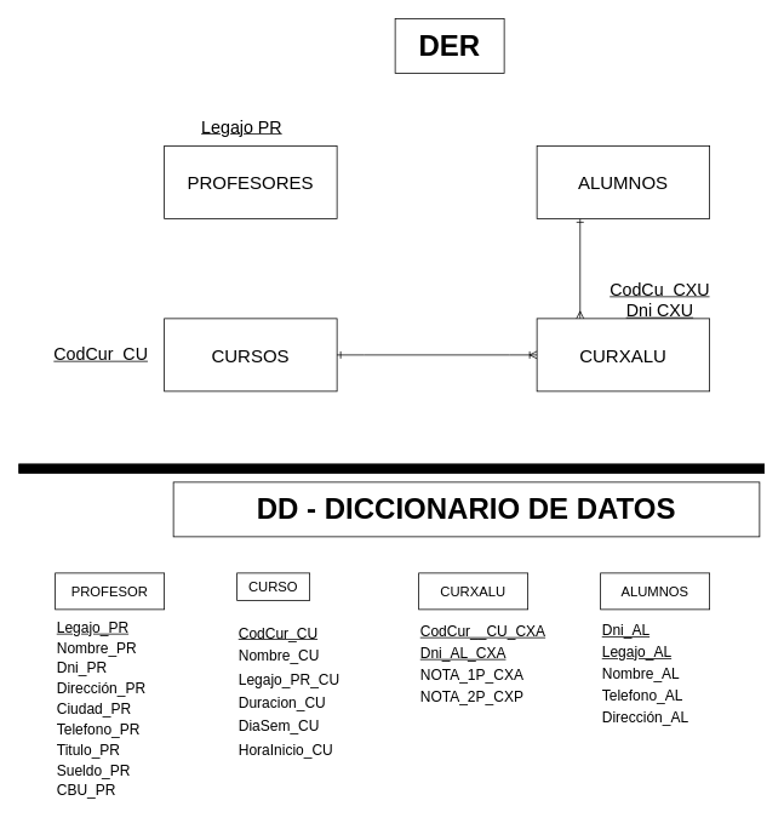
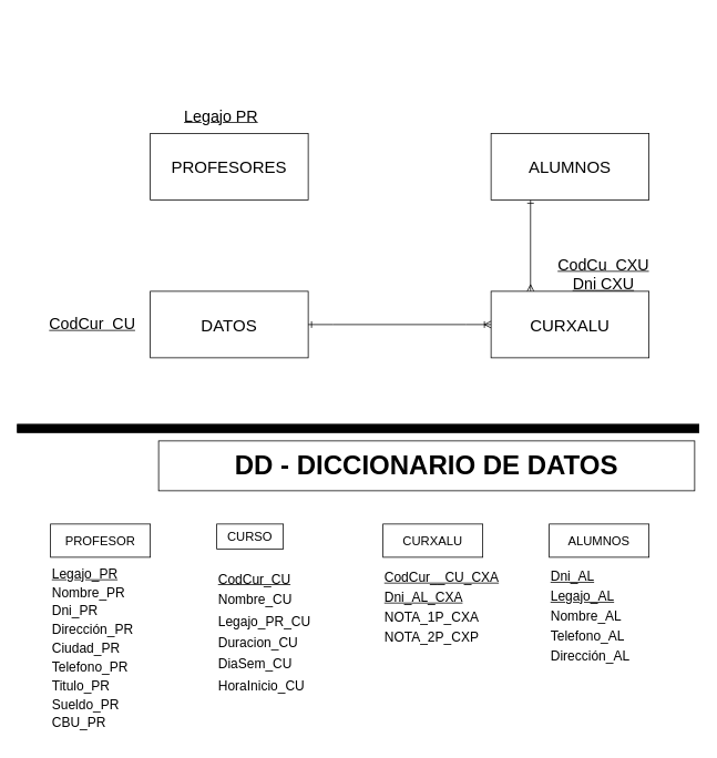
  <mxCell id="0" />
  <mxCell id="1" parent="0" />
  <mxCell id="2" value="&lt;font style=&quot;font-size: 20px;&quot;&gt;PROFESORES&lt;/font&gt;" style="rounded=0;whiteSpace=wrap;html=1;" parent="1" vertex="1"><mxGeometry x="180" y="160" width="190" height="80" as="geometry" /></mxCell>
  <mxCell id="3" style="edgeStyle=orthogonalEdgeStyle;rounded=0;orthogonalLoop=1;jettySize=auto;html=1;exitX=0.25;exitY=1;exitDx=0;exitDy=0;endArrow=ERmany;endFill=0;startArrow=ERone;startFill=0;entryX=0.25;entryY=0;entryDx=0;entryDy=0;" parent="1" source="6" target="4" edge="1"><mxGeometry relative="1" as="geometry"><mxPoint x="560" y="280" as="targetPoint" /></mxGeometry></mxCell>
  <mxCell id="4" value="&lt;font style=&quot;font-size: 20px;&quot;&gt;CURXALU&lt;/font&gt;&lt;span style=&quot;color: rgba(0, 0, 0, 0); font-family: monospace; font-size: 0px; text-align: start; text-wrap-mode: nowrap;&quot;&gt;%3CmxGraphModel%3E%3Croot%3E%3CmxCell%20id%3D%220%22%2F%3E%3CmxCell%20id%3D%221%22%20parent%3D%220%22%2F%3E%3CmxCell%20id%3D%222%22%20value%3D%22%26lt%3Bfont%20style%3D%26quot%3Bfont-size%3A%2020px%3B%26quot%3B%26gt%3BCURSOS%26lt%3B%2Ffont%26gt%3B%22%20style%3D%22rounded%3D0%3BwhiteSpace%3Dwrap%3Bhtml%3D1%3B%22%20vertex%3D%221%22%20parent%3D%221%22%3E%3CmxGeometry%20x%3D%22150%22%20y%3D%22-130%22%20width%3D%22190%22%20height%3D%2280%22%20as%3D%22geometry%22%2F%3E%3C%2FmxCell%3E%3C%2Froot%3E%3C%2FmxGraphModel%3E&lt;/span&gt;" style="rounded=0;whiteSpace=wrap;html=1;" parent="1" vertex="1"><mxGeometry x="590" y="350" width="190" height="80" as="geometry" /></mxCell>
- <mxCell id="5" value="&lt;font style=&quot;font-size: 20px;&quot;&gt;CURSOS&lt;/font&gt;" style="rounded=0;whiteSpace=wrap;html=1;" parent="1" vertex="1"><mxGeometry x="180" y="350" width="190" height="80" as="geometry" /></mxCell>
+ <mxCell id="5" value="&lt;font style=&quot;font-size: 20px;&quot;&gt;DATOS&lt;/font&gt;" style="rounded=0;whiteSpace=wrap;html=1;" parent="1" vertex="1"><mxGeometry x="180" y="350" width="190" height="80" as="geometry" /></mxCell>
  <mxCell id="6" value="&lt;font style=&quot;font-size: 20px;&quot;&gt;ALUMNOS&lt;/font&gt;" style="rounded=0;whiteSpace=wrap;html=1;" parent="1" vertex="1"><mxGeometry x="590" y="160" width="190" height="80" as="geometry" /></mxCell>
  <mxCell id="7" value="&lt;u&gt;&lt;font style=&quot;font-size: 19px;&quot;&gt;Legajo PR&lt;/font&gt;&lt;/u&gt;" style="text;html=1;align=center;verticalAlign=middle;resizable=0;points=[];autosize=1;strokeColor=none;fillColor=none;strokeWidth=4;" parent="1" vertex="1"><mxGeometry x="210" y="120" width="110" height="40" as="geometry" /></mxCell>
  <mxCell id="8" value="&lt;span style=&quot;font-size: 19px;&quot;&gt;&lt;u&gt;CodCur&amp;nbsp; CU&lt;/u&gt;&lt;/span&gt;" style="text;html=1;align=center;verticalAlign=middle;resizable=0;points=[];autosize=1;strokeColor=none;fillColor=none;strokeWidth=4;" parent="1" vertex="1"><mxGeometry x="45" y="370" width="130" height="40" as="geometry" /></mxCell>
  <mxCell id="9" value="&lt;span style=&quot;font-size: 19px;&quot;&gt;&lt;u&gt;CodCu&amp;nbsp; CXU&lt;/u&gt;&lt;/span&gt;&lt;div&gt;&lt;span style=&quot;font-size: 19px;&quot;&gt;&lt;u&gt;Dni CXU&lt;/u&gt;&lt;/span&gt;&lt;/div&gt;" style="text;html=1;align=center;verticalAlign=middle;resizable=0;points=[];autosize=1;strokeColor=none;fillColor=none;strokeWidth=4;" parent="1" vertex="1"><mxGeometry x="660" y="300" width="130" height="60" as="geometry" /></mxCell>
  <mxCell id="10" value="" style="edgeStyle=entityRelationEdgeStyle;fontSize=12;html=1;endArrow=ERoneToMany;startArrow=ERone;rounded=0;exitX=1;exitY=0.5;exitDx=0;exitDy=0;entryX=0;entryY=0.5;entryDx=0;entryDy=0;startFill=0;" parent="1" source="5" target="4" edge="1"><mxGeometry width="100" height="100" relative="1" as="geometry"><mxPoint x="380" y="280" as="sourcePoint" /><mxPoint x="480" y="180" as="targetPoint" /></mxGeometry></mxCell>
- <mxCell id="11" value="&lt;font style=&quot;font-size: 32px;&quot;&gt;&lt;b&gt;DER&lt;/b&gt;&lt;/font&gt;" style="whiteSpace=wrap;html=1;" parent="1" vertex="1"><mxGeometry x="434" y="20" width="120" height="60" as="geometry" /></mxCell>
  <mxCell id="12" value="" style="rounded=0;whiteSpace=wrap;html=1;strokeColor=#000000;fillColor=#000000;" parent="1" vertex="1"><mxGeometry y="510" width="820" height="10" as="geometry" x="20" /></mxCell>
  <mxCell id="13" value="&lt;font style=&quot;font-size: 32px;&quot;&gt;&lt;b&gt;DD - DICCIONARIO DE DATOS&lt;/b&gt;&lt;/font&gt;" style="whiteSpace=wrap;html=1;" parent="1" vertex="1"><mxGeometry x="190" y="530" width="645" height="60" as="geometry" /></mxCell>
  <mxCell id="14" value="&lt;font style=&quot;font-size: 15px;&quot;&gt;PROFESOR&lt;/font&gt;" style="rounded=0;whiteSpace=wrap;html=1;" parent="1" vertex="1"><mxGeometry x="60" y="630" width="120" height="40" as="geometry" /></mxCell>
  <mxCell id="15" value="&lt;font style=&quot;font-size: 15px;&quot;&gt;CURSO&lt;/font&gt;" style="rounded=0;whiteSpace=wrap;html=1;" parent="1" vertex="1"><mxGeometry x="260" y="630" width="80" height="30" as="geometry" /></mxCell>
  <mxCell id="16" value="&lt;font style=&quot;font-size: 15px;&quot;&gt;CURXALU&lt;/font&gt;" style="rounded=0;whiteSpace=wrap;html=1;" parent="1" vertex="1"><mxGeometry x="460" y="630" width="120" height="40" as="geometry" /></mxCell>
  <mxCell id="17" value="&lt;font style=&quot;font-size: 15px;&quot;&gt;ALUMNOS&lt;/font&gt;" style="rounded=0;whiteSpace=wrap;html=1;" parent="1" vertex="1"><mxGeometry x="660" y="630" width="120" height="40" as="geometry" /></mxCell>
  <mxCell id="18" value="&lt;div style=&quot;line-height: 140%;&quot;&gt;&lt;font style=&quot;font-size: 16px; line-height: 140%;&quot;&gt;&lt;u&gt;Legajo_PR&lt;/u&gt;&lt;/font&gt;&lt;div&gt;&lt;span style=&quot;background-color: transparent; color: light-dark(rgb(0, 0, 0), rgb(255, 255, 255));&quot;&gt;&lt;font style=&quot;font-size: 16px; line-height: 140%;&quot;&gt;Nombre_PR&lt;/font&gt;&lt;/span&gt;&lt;div&gt;&lt;font style=&quot;font-size: 16px; line-height: 140%;&quot;&gt;Dni_PR&lt;/font&gt;&lt;/div&gt;&lt;/div&gt;&lt;div&gt;&lt;font style=&quot;font-size: 16px; line-height: 140%;&quot;&gt;Dirección_PR&lt;/font&gt;&lt;/div&gt;&lt;div&gt;&lt;font style=&quot;font-size: 16px; line-height: 140%;&quot;&gt;Ciudad_PR&lt;/font&gt;&lt;/div&gt;&lt;div&gt;&lt;font style=&quot;font-size: 16px; line-height: 140%;&quot;&gt;Telefono_PR&lt;/font&gt;&lt;/div&gt;&lt;div&gt;&lt;font style=&quot;font-size: 16px; line-height: 140%;&quot;&gt;Titulo_PR&lt;/font&gt;&lt;/div&gt;&lt;div&gt;&lt;font style=&quot;font-size: 16px; line-height: 140%;&quot;&gt;Sueldo_PR&lt;/font&gt;&lt;/div&gt;&lt;div&gt;&lt;font style=&quot;font-size: 16px; line-height: 140%;&quot;&gt;CBU_PR&lt;/font&gt;&lt;/div&gt;&lt;/div&gt;" style="text;html=1;align=left;verticalAlign=middle;resizable=0;points=[];autosize=1;strokeColor=none;fillColor=none;" parent="1" vertex="1"><mxGeometry x="60" y="670" width="120" height="220" as="geometry" /></mxCell>
  <mxCell id="19" value="&lt;div style=&quot;line-height: 160%;&quot;&gt;&lt;font style=&quot;font-size: 16px; line-height: 160%;&quot;&gt;&lt;u&gt;CodCur_CU&lt;/u&gt;&lt;/font&gt;&lt;div&gt;&lt;span style=&quot;background-color: transparent; color: light-dark(rgb(0, 0, 0), rgb(255, 255, 255));&quot;&gt;&lt;font style=&quot;font-size: 16px; line-height: 160%;&quot;&gt;Nombre_CU&lt;/font&gt;&lt;/span&gt;&lt;div&gt;&lt;font style=&quot;font-size: 16px; line-height: 160%;&quot;&gt;Legajo_PR_CU&lt;/font&gt;&lt;/div&gt;&lt;/div&gt;&lt;div&gt;&lt;font style=&quot;font-size: 16px; line-height: 160%;&quot;&gt;Duracion_CU&lt;/font&gt;&lt;/div&gt;&lt;div&gt;&lt;span style=&quot;font-size: 16px; background-color: transparent; color: light-dark(rgb(0, 0, 0), rgb(255, 255, 255)); line-height: 160%;&quot;&gt;DiaSem_CU&lt;/span&gt;&lt;/div&gt;&lt;div&gt;&lt;span style=&quot;font-size: 16px; line-height: 160%;&quot;&gt;HoraInicio_CU&lt;/span&gt;&lt;/div&gt;&lt;/div&gt;" style="text;html=1;align=left;verticalAlign=middle;resizable=0;points=[];autosize=1;strokeColor=none;fillColor=none;" parent="1" vertex="1"><mxGeometry x="260" y="675" width="130" height="170" as="geometry" /></mxCell>
  <mxCell id="20" value="&lt;div style=&quot;line-height: 150%;&quot;&gt;&lt;div&gt;&lt;span style=&quot;font-size: 16px; line-height: 150%;&quot;&gt;&lt;u&gt;CodCur__CU_CXA&lt;/u&gt;&lt;/span&gt;&lt;/div&gt;&lt;div&gt;&lt;span style=&quot;font-size: 16px; line-height: 150%;&quot;&gt;&lt;u&gt;Dni_AL_CXA&lt;/u&gt;&lt;/span&gt;&lt;/div&gt;&lt;div&gt;&lt;span style=&quot;font-size: 16px; line-height: 150%;&quot;&gt;NOTA_1P_CXA&lt;/span&gt;&lt;/div&gt;&lt;div&gt;&lt;span style=&quot;font-size: 16px; line-height: 150%;&quot;&gt;NOTA_2P_CXP&lt;/span&gt;&lt;/div&gt;&lt;/div&gt;" style="text;html=1;align=left;verticalAlign=middle;resizable=0;points=[];autosize=1;strokeColor=none;fillColor=none;" parent="1" vertex="1"><mxGeometry x="460" y="675" width="160" height="110" as="geometry" /></mxCell>
  <mxCell id="21" value="&lt;div style=&quot;line-height: 150%;&quot;&gt;&lt;div&gt;&lt;span style=&quot;font-size: 16px; line-height: 150%;&quot;&gt;&lt;u&gt;Dni_AL&lt;/u&gt;&lt;/span&gt;&lt;/div&gt;&lt;div&gt;&lt;span style=&quot;font-size: 16px; line-height: 150%;&quot;&gt;&lt;u&gt;Legajo_AL&lt;br&gt;&lt;/u&gt;&lt;/span&gt;&lt;div&gt;&lt;span style=&quot;font-size: 16px; line-height: 150%;&quot;&gt;Nombre_AL&lt;/span&gt;&lt;/div&gt;&lt;div&gt;&lt;span style=&quot;font-size: 16px; line-height: 150%;&quot;&gt;Telefono_AL&lt;/span&gt;&lt;/div&gt;&lt;div&gt;&lt;font style=&quot;font-size: 16px; line-height: 150%;&quot;&gt;Dirección_AL&lt;/font&gt;&lt;/div&gt;&lt;div&gt;&lt;br&gt;&lt;/div&gt;&lt;div&gt;&lt;/div&gt;&lt;/div&gt;&lt;/div&gt;" style="text;html=1;align=left;verticalAlign=middle;resizable=0;points=[];autosize=1;strokeColor=none;fillColor=none;" parent="1" vertex="1"><mxGeometry x="660" y="675" width="120" height="150" as="geometry" /></mxCell>
